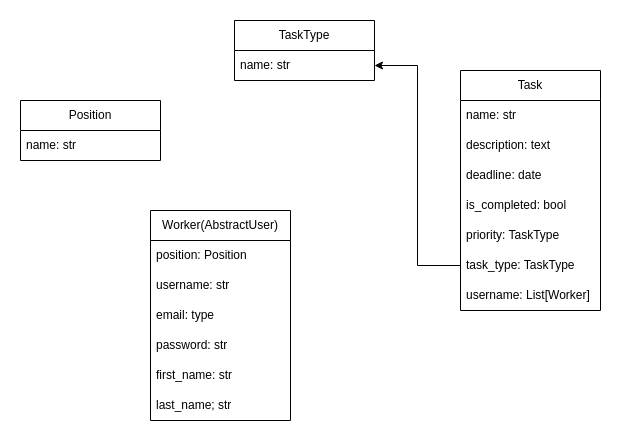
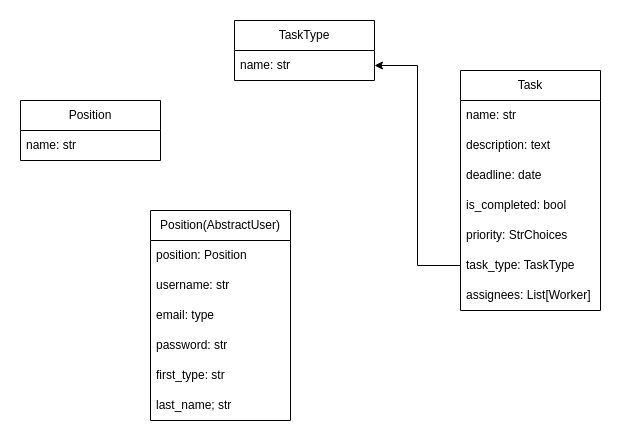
  <mxCell id="0" />
  <mxCell id="1" parent="0" />
  <mxCell id="2" value="Task" style="swimlane;fontStyle=0;childLayout=stackLayout;horizontal=1;startSize=30;horizontalStack=0;resizeParent=1;resizeParentMax=0;resizeLast=0;collapsible=1;marginBottom=0;whiteSpace=wrap;html=1;" vertex="1" parent="1"><mxGeometry x="460" y="70" width="140" height="240" as="geometry"><mxRectangle x="640" y="110" width="70" height="30" as="alternateBounds" /></mxGeometry></mxCell>
  <mxCell id="3" value="name: str" style="text;strokeColor=none;fillColor=none;align=left;verticalAlign=middle;spacingLeft=4;spacingRight=4;overflow=hidden;points=[[0,0.5],[1,0.5]];portConstraint=eastwest;rotatable=0;whiteSpace=wrap;html=1;" vertex="1" parent="2"><mxGeometry y="30" width="140" height="30" as="geometry" /></mxCell>
  <mxCell id="4" value="description: text" style="text;strokeColor=none;fillColor=none;align=left;verticalAlign=middle;spacingLeft=4;spacingRight=4;overflow=hidden;points=[[0,0.5],[1,0.5]];portConstraint=eastwest;rotatable=0;whiteSpace=wrap;html=1;" vertex="1" parent="2"><mxGeometry y="60" width="140" height="30" as="geometry" /></mxCell>
  <mxCell id="5" value="deadline: date" style="text;strokeColor=none;fillColor=none;align=left;verticalAlign=middle;spacingLeft=4;spacingRight=4;overflow=hidden;points=[[0,0.5],[1,0.5]];portConstraint=eastwest;rotatable=0;whiteSpace=wrap;html=1;" vertex="1" parent="2"><mxGeometry y="90" width="140" height="30" as="geometry" /></mxCell>
  <mxCell id="6" value="is_completed: bool" style="text;strokeColor=none;fillColor=none;align=left;verticalAlign=middle;spacingLeft=4;spacingRight=4;overflow=hidden;points=[[0,0.5],[1,0.5]];portConstraint=eastwest;rotatable=0;whiteSpace=wrap;html=1;" vertex="1" parent="2"><mxGeometry y="120" width="140" height="30" as="geometry" /></mxCell>
- <mxCell id="7" value="priority: TaskType" style="text;strokeColor=none;fillColor=none;align=left;verticalAlign=middle;spacingLeft=4;spacingRight=4;overflow=hidden;points=[[0,0.5],[1,0.5]];portConstraint=eastwest;rotatable=0;whiteSpace=wrap;html=1;" vertex="1" parent="2"><mxGeometry y="150" width="140" height="30" as="geometry" /></mxCell>
+ <mxCell id="7" value="priority: StrChoices" style="text;strokeColor=none;fillColor=none;align=left;verticalAlign=middle;spacingLeft=4;spacingRight=4;overflow=hidden;points=[[0,0.5],[1,0.5]];portConstraint=eastwest;rotatable=0;whiteSpace=wrap;html=1;" vertex="1" parent="2"><mxGeometry y="150" width="140" height="30" as="geometry" /></mxCell>
  <mxCell id="8" value="task_type: TaskType" style="text;strokeColor=none;fillColor=none;align=left;verticalAlign=middle;spacingLeft=4;spacingRight=4;overflow=hidden;points=[[0,0.5],[1,0.5]];portConstraint=eastwest;rotatable=0;whiteSpace=wrap;html=1;" vertex="1" parent="2"><mxGeometry y="180" width="140" height="30" as="geometry" /></mxCell>
- <mxCell id="9" value="username: List[Worker]" style="text;strokeColor=none;fillColor=none;align=left;verticalAlign=middle;spacingLeft=4;spacingRight=4;overflow=hidden;points=[[0,0.5],[1,0.5]];portConstraint=eastwest;rotatable=0;whiteSpace=wrap;html=1;" vertex="1" parent="2"><mxGeometry y="210" width="140" height="30" as="geometry" /></mxCell>
- <mxCell id="10" value="Worker(AbstractUser)" style="swimlane;fontStyle=0;childLayout=stackLayout;horizontal=1;startSize=30;horizontalStack=0;resizeParent=1;resizeParentMax=0;resizeLast=0;collapsible=1;marginBottom=0;whiteSpace=wrap;html=1;" vertex="1" parent="1"><mxGeometry x="150" y="210" width="140" height="210" as="geometry" /></mxCell>
+ <mxCell id="9" value="assignees: List[Worker]" style="text;strokeColor=none;fillColor=none;align=left;verticalAlign=middle;spacingLeft=4;spacingRight=4;overflow=hidden;points=[[0,0.5],[1,0.5]];portConstraint=eastwest;rotatable=0;whiteSpace=wrap;html=1;" vertex="1" parent="2"><mxGeometry y="210" width="140" height="30" as="geometry" /></mxCell>
+ <mxCell id="10" value="Position(AbstractUser)" style="swimlane;fontStyle=0;childLayout=stackLayout;horizontal=1;startSize=30;horizontalStack=0;resizeParent=1;resizeParentMax=0;resizeLast=0;collapsible=1;marginBottom=0;whiteSpace=wrap;html=1;" vertex="1" parent="1"><mxGeometry x="150" y="210" width="140" height="210" as="geometry" /></mxCell>
  <mxCell id="11" value="position: Position" style="text;strokeColor=none;fillColor=none;align=left;verticalAlign=middle;spacingLeft=4;spacingRight=4;overflow=hidden;points=[[0,0.5],[1,0.5]];portConstraint=eastwest;rotatable=0;whiteSpace=wrap;html=1;" vertex="1" parent="10"><mxGeometry y="30" width="140" height="30" as="geometry" /></mxCell>
  <mxCell id="12" value="username: str" style="text;strokeColor=none;fillColor=none;align=left;verticalAlign=middle;spacingLeft=4;spacingRight=4;overflow=hidden;points=[[0,0.5],[1,0.5]];portConstraint=eastwest;rotatable=0;whiteSpace=wrap;html=1;" vertex="1" parent="10"><mxGeometry y="60" width="140" height="30" as="geometry" /></mxCell>
  <mxCell id="13" value="email: type" style="text;strokeColor=none;fillColor=none;align=left;verticalAlign=middle;spacingLeft=4;spacingRight=4;overflow=hidden;points=[[0,0.5],[1,0.5]];portConstraint=eastwest;rotatable=0;whiteSpace=wrap;html=1;" vertex="1" parent="10"><mxGeometry y="90" width="140" height="30" as="geometry" /></mxCell>
  <mxCell id="14" value="password: str" style="text;strokeColor=none;fillColor=none;align=left;verticalAlign=middle;spacingLeft=4;spacingRight=4;overflow=hidden;points=[[0,0.5],[1,0.5]];portConstraint=eastwest;rotatable=0;whiteSpace=wrap;html=1;" vertex="1" parent="10"><mxGeometry y="120" width="140" height="30" as="geometry" /></mxCell>
- <mxCell id="15" value="first_name: str" style="text;strokeColor=none;fillColor=none;align=left;verticalAlign=middle;spacingLeft=4;spacingRight=4;overflow=hidden;points=[[0,0.5],[1,0.5]];portConstraint=eastwest;rotatable=0;whiteSpace=wrap;html=1;" vertex="1" parent="10"><mxGeometry y="150" width="140" height="30" as="geometry" /></mxCell>
+ <mxCell id="15" value="first_type: str" style="text;strokeColor=none;fillColor=none;align=left;verticalAlign=middle;spacingLeft=4;spacingRight=4;overflow=hidden;points=[[0,0.5],[1,0.5]];portConstraint=eastwest;rotatable=0;whiteSpace=wrap;html=1;" vertex="1" parent="10"><mxGeometry y="150" width="140" height="30" as="geometry" /></mxCell>
  <mxCell id="16" value="last_name; str" style="text;strokeColor=none;fillColor=none;align=left;verticalAlign=middle;spacingLeft=4;spacingRight=4;overflow=hidden;points=[[0,0.5],[1,0.5]];portConstraint=eastwest;rotatable=0;whiteSpace=wrap;html=1;" vertex="1" parent="10"><mxGeometry y="180" width="140" height="30" as="geometry" /></mxCell>
  <mxCell id="17" value="Position" style="swimlane;fontStyle=0;childLayout=stackLayout;horizontal=1;startSize=30;horizontalStack=0;resizeParent=1;resizeParentMax=0;resizeLast=0;collapsible=1;marginBottom=0;whiteSpace=wrap;html=1;" vertex="1" parent="1"><mxGeometry x="20" y="100" width="140" height="60" as="geometry" /></mxCell>
  <mxCell id="18" value="name: str" style="text;strokeColor=none;fillColor=none;align=left;verticalAlign=middle;spacingLeft=4;spacingRight=4;overflow=hidden;points=[[0,0.5],[1,0.5]];portConstraint=eastwest;rotatable=0;whiteSpace=wrap;html=1;" vertex="1" parent="17"><mxGeometry y="30" width="140" height="30" as="geometry" /></mxCell>
  <mxCell id="19" value="TaskType" style="swimlane;fontStyle=0;childLayout=stackLayout;horizontal=1;startSize=30;horizontalStack=0;resizeParent=1;resizeParentMax=0;resizeLast=0;collapsible=1;marginBottom=0;whiteSpace=wrap;html=1;" vertex="1" parent="1"><mxGeometry x="234" y="20" width="140" height="60" as="geometry" /></mxCell>
  <mxCell id="20" value="name: str" style="text;strokeColor=none;fillColor=none;align=left;verticalAlign=middle;spacingLeft=4;spacingRight=4;overflow=hidden;points=[[0,0.5],[1,0.5]];portConstraint=eastwest;rotatable=0;whiteSpace=wrap;html=1;" vertex="1" parent="19"><mxGeometry y="30" width="140" height="30" as="geometry" /></mxCell>
  <mxCell id="21" style="edgeStyle=orthogonalEdgeStyle;rounded=0;orthogonalLoop=1;jettySize=auto;html=1;exitX=0;exitY=0.5;exitDx=0;exitDy=0;entryX=1;entryY=0.5;entryDx=0;entryDy=0;" edge="1" parent="1" source="8" target="20"><mxGeometry relative="1" as="geometry" /></mxCell>
